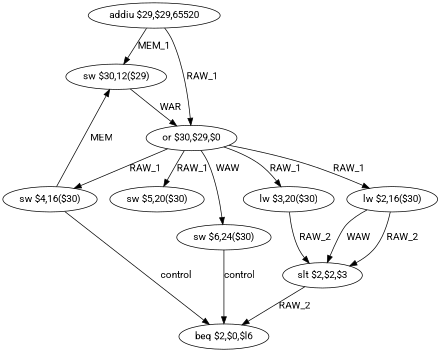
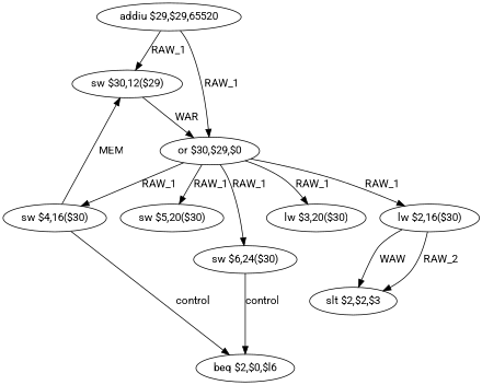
  digraph {
    fontname=Roboto
    node [fontname=Roboto shape=ellipse]
    edge [fontname=Roboto]
    n1 [label="addiu $29,$29,65520"]
    n2 [label="sw $30,12($29)"]
    n3 [label="or $30,$29,$0"]
    n4 [label="sw $4,16($30)"]
    n5 [label="sw $5,20($30)"]
    n6 [label="sw $6,24($30)"]
    n7 [label="lw $2,16($30)"]
    n8 [label="lw $3,20($30)"]
    n9 [label="beq $2,$0,$l6"]
    n10 [label="slt $2,$2,$3"]
-   n1 -> n2 [label=MEM_1]
+   n1 -> n2 [label=RAW_1]
    n1 -> n3 [label=RAW_1]
    n2 -> n3 [label=WAR]
    n3 -> n4 [label=RAW_1]
    n3 -> n5 [label=RAW_1]
-   n3 -> n6 [label=WAW]
+   n3 -> n6 [label=RAW_1]
    n3 -> n7 [label=RAW_1]
    n3 -> n8 [label=RAW_1]
    n4 -> n2 [label=MEM]
    n4 -> n9 [label=control]
    n6 -> n9 [label=control]
    n7 -> n10 [label=RAW_2]
    n7 -> n10 [label=WAW]
-   n8 -> n10 [label=RAW_2]
-   n10 -> n9 [label=RAW_2]
  }
